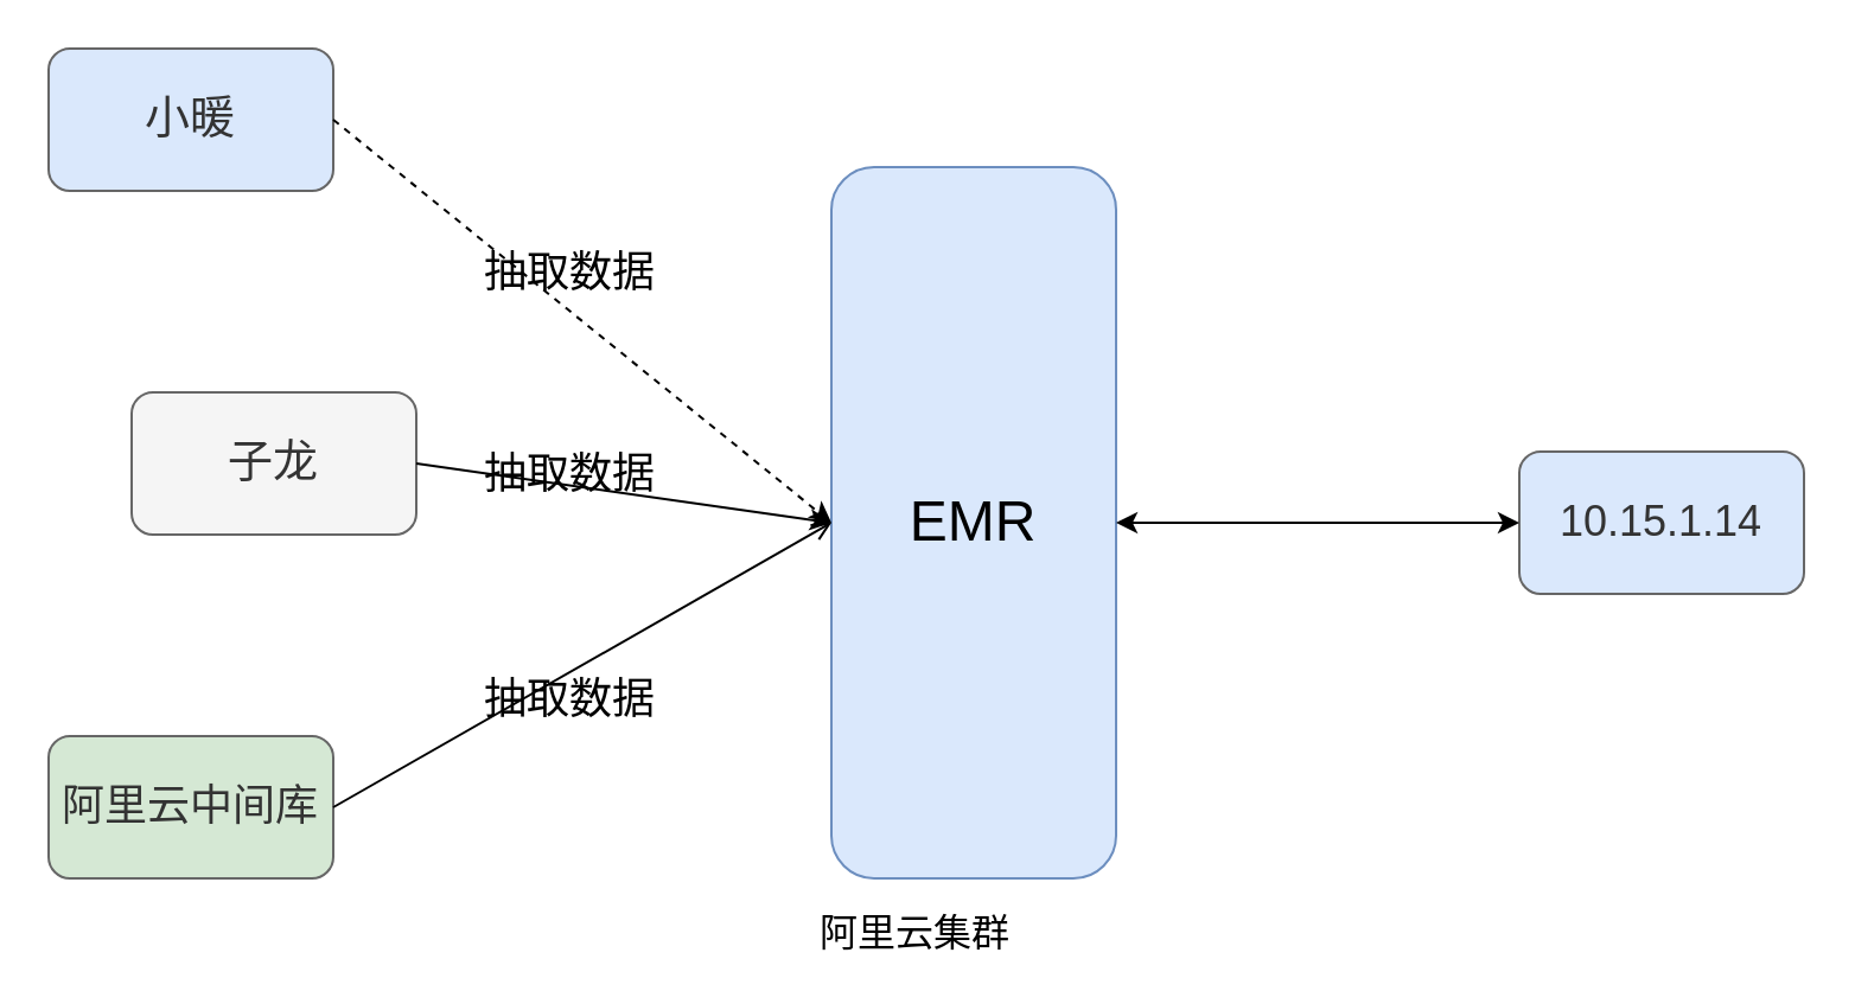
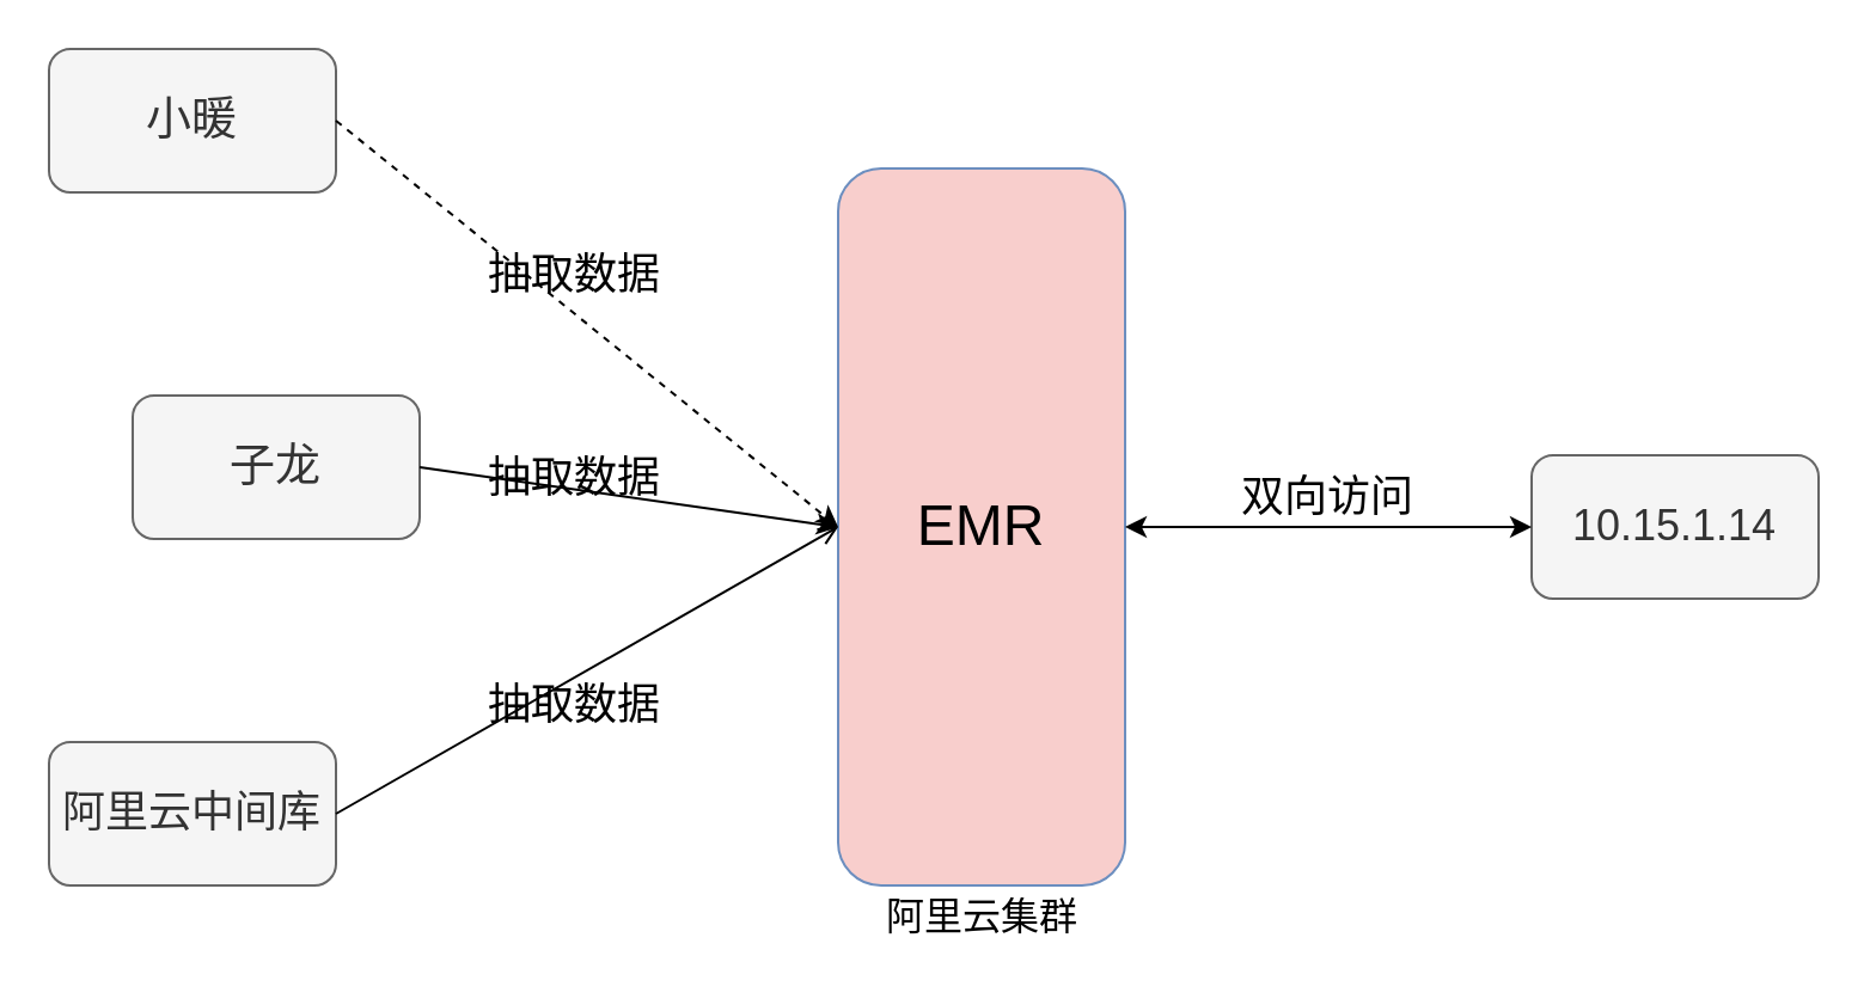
  <mxCell id="0" />
  <mxCell id="1" parent="0" />
- <mxCell id="2" value="&lt;font style=&quot;font-size: 24px&quot;&gt;EMR&lt;/font&gt;" style="rounded=1;whiteSpace=wrap;html=1;fillColor=#dae8fc;strokeColor=#6c8ebf;" vertex="1" parent="1"><mxGeometry x="350" y="70" width="120" height="300" as="geometry" /></mxCell>
- <mxCell id="3" value="&lt;font style=&quot;font-size: 19px&quot;&gt;小暖&lt;/font&gt;" style="rounded=1;whiteSpace=wrap;html=1;fillColor=#dae8fc;strokeColor=#666666;fontColor=#333333;" vertex="1" parent="1"><mxGeometry x="20" y="20" width="120" height="60" as="geometry" /></mxCell>
+ <mxCell id="2" value="&lt;font style=&quot;font-size: 24px&quot;&gt;EMR&lt;/font&gt;" style="rounded=1;whiteSpace=wrap;html=1;fillColor=#f8cecc;strokeColor=#6c8ebf;" vertex="1" parent="1"><mxGeometry x="350" y="70" width="120" height="300" as="geometry" /></mxCell>
+ <mxCell id="3" value="&lt;font style=&quot;font-size: 19px&quot;&gt;小暖&lt;/font&gt;" style="rounded=1;whiteSpace=wrap;html=1;fillColor=#f5f5f5;strokeColor=#666666;fontColor=#333333;" vertex="1" parent="1"><mxGeometry x="20" y="20" width="120" height="60" as="geometry" /></mxCell>
  <mxCell id="4" value="&lt;font style=&quot;font-size: 19px&quot;&gt;子龙&lt;/font&gt;" style="rounded=1;whiteSpace=wrap;html=1;fillColor=#f5f5f5;strokeColor=#666666;fontColor=#333333;" vertex="1" parent="1"><mxGeometry x="55" y="165" width="120" height="60" as="geometry" /></mxCell>
- <mxCell id="5" value="&lt;font style=&quot;font-size: 18px&quot;&gt;阿里云中间库&lt;/font&gt;" style="rounded=1;whiteSpace=wrap;html=1;fillColor=#d5e8d4;strokeColor=#666666;fontColor=#333333;" vertex="1" parent="1"><mxGeometry x="20" y="310" width="120" height="60" as="geometry" /></mxCell>
+ <mxCell id="5" value="&lt;font style=&quot;font-size: 18px&quot;&gt;阿里云中间库&lt;/font&gt;" style="rounded=1;whiteSpace=wrap;html=1;fillColor=#f5f5f5;strokeColor=#666666;fontColor=#333333;" vertex="1" parent="1"><mxGeometry x="20" y="310" width="120" height="60" as="geometry" /></mxCell>
  <mxCell id="6" value="" style="endArrow=classic;html=1;exitX=1;exitY=0.5;exitDx=0;exitDy=0;entryX=0;entryY=0.5;entryDx=0;entryDy=0;dashed=1;" edge="1" parent="1" source="3" target="2"><mxGeometry width="50" height="50" relative="1" as="geometry"><mxPoint x="190" y="90" as="sourcePoint" /><mxPoint x="240" y="40" as="targetPoint" /></mxGeometry></mxCell>
  <mxCell id="7" value="" style="endArrow=classic;html=1;exitX=1;exitY=0.5;exitDx=0;exitDy=0;entryX=0;entryY=0.5;entryDx=0;entryDy=0;" edge="1" parent="1" source="4" target="2"><mxGeometry width="50" height="50" relative="1" as="geometry"><mxPoint x="170" y="420" as="sourcePoint" /><mxPoint x="220" y="370" as="targetPoint" /></mxGeometry></mxCell>
  <mxCell id="8" value="" style="endArrow=open;html=1;exitX=1;exitY=0.5;exitDx=0;exitDy=0;entryX=0;entryY=0.5;entryDx=0;entryDy=0;" edge="1" parent="1" source="5" target="2"><mxGeometry width="50" height="50" relative="1" as="geometry"><mxPoint x="210" y="410" as="sourcePoint" /><mxPoint x="260" y="360" as="targetPoint" /></mxGeometry></mxCell>
- <mxCell id="9" value="&lt;font style=&quot;font-size: 18px&quot;&gt;10.15.1.14&lt;/font&gt;" style="rounded=1;whiteSpace=wrap;html=1;fillColor=#dae8fc;strokeColor=#666666;fontColor=#333333;" vertex="1" parent="1"><mxGeometry x="640" y="190" width="120" height="60" as="geometry" /></mxCell>
+ <mxCell id="9" value="&lt;font style=&quot;font-size: 18px&quot;&gt;10.15.1.14&lt;/font&gt;" style="rounded=1;whiteSpace=wrap;html=1;fillColor=#f5f5f5;strokeColor=#666666;fontColor=#333333;" vertex="1" parent="1"><mxGeometry x="640" y="190" width="120" height="60" as="geometry" /></mxCell>
  <mxCell id="10" value="" style="endArrow=classic;startArrow=classic;html=1;exitX=1;exitY=0.5;exitDx=0;exitDy=0;entryX=0;entryY=0.5;entryDx=0;entryDy=0;" edge="1" parent="1" source="2" target="9"><mxGeometry width="50" height="50" relative="1" as="geometry"><mxPoint x="590" y="390" as="sourcePoint" /><mxPoint x="640" y="340" as="targetPoint" /></mxGeometry></mxCell>
+ <mxCell id="11" value="&lt;font style=&quot;font-size: 18px&quot;&gt;双向访问&lt;/font&gt;" style="text;html=1;strokeColor=none;fillColor=none;align=center;verticalAlign=middle;whiteSpace=wrap;rounded=0;" vertex="1" parent="1"><mxGeometry x="500" y="195" width="110" height="25" as="geometry" /></mxCell>
  <mxCell id="12" value="&lt;font style=&quot;font-size: 18px&quot;&gt;抽取数据&lt;/font&gt;" style="text;html=1;strokeColor=none;fillColor=none;align=center;verticalAlign=middle;whiteSpace=wrap;rounded=0;" vertex="1" parent="1"><mxGeometry x="200" y="90" width="80" height="50" as="geometry" /></mxCell>
  <mxCell id="13" value="&lt;font style=&quot;font-size: 18px&quot;&gt;抽取数据&lt;/font&gt;" style="text;html=1;strokeColor=none;fillColor=none;align=center;verticalAlign=middle;whiteSpace=wrap;rounded=0;" vertex="1" parent="1"><mxGeometry x="200" y="175" width="80" height="50" as="geometry" /></mxCell>
  <mxCell id="14" value="&lt;font style=&quot;font-size: 18px&quot;&gt;抽取数据&lt;/font&gt;" style="text;html=1;strokeColor=none;fillColor=none;align=center;verticalAlign=middle;whiteSpace=wrap;rounded=0;" vertex="1" parent="1"><mxGeometry x="200" y="270" width="80" height="50" as="geometry" /></mxCell>
- <mxCell id="15" value="&lt;font style=&quot;font-size: 16px&quot;&gt;阿里云集群&lt;/font&gt;" style="text;html=1;strokeColor=none;fillColor=none;align=center;verticalAlign=middle;whiteSpace=wrap;rounded=0;" vertex="1" parent="1"><mxGeometry x="328.5" y="380" width="113" height="26" as="geometry" /></mxCell>
+ <mxCell id="15" value="&lt;font style=&quot;font-size: 16px&quot;&gt;阿里云集群&lt;/font&gt;" style="text;html=1;strokeColor=none;fillColor=none;align=center;verticalAlign=middle;whiteSpace=wrap;rounded=0;" vertex="1" parent="1"><mxGeometry x="353.5" y="370" width="113" height="26" as="geometry" /></mxCell>
